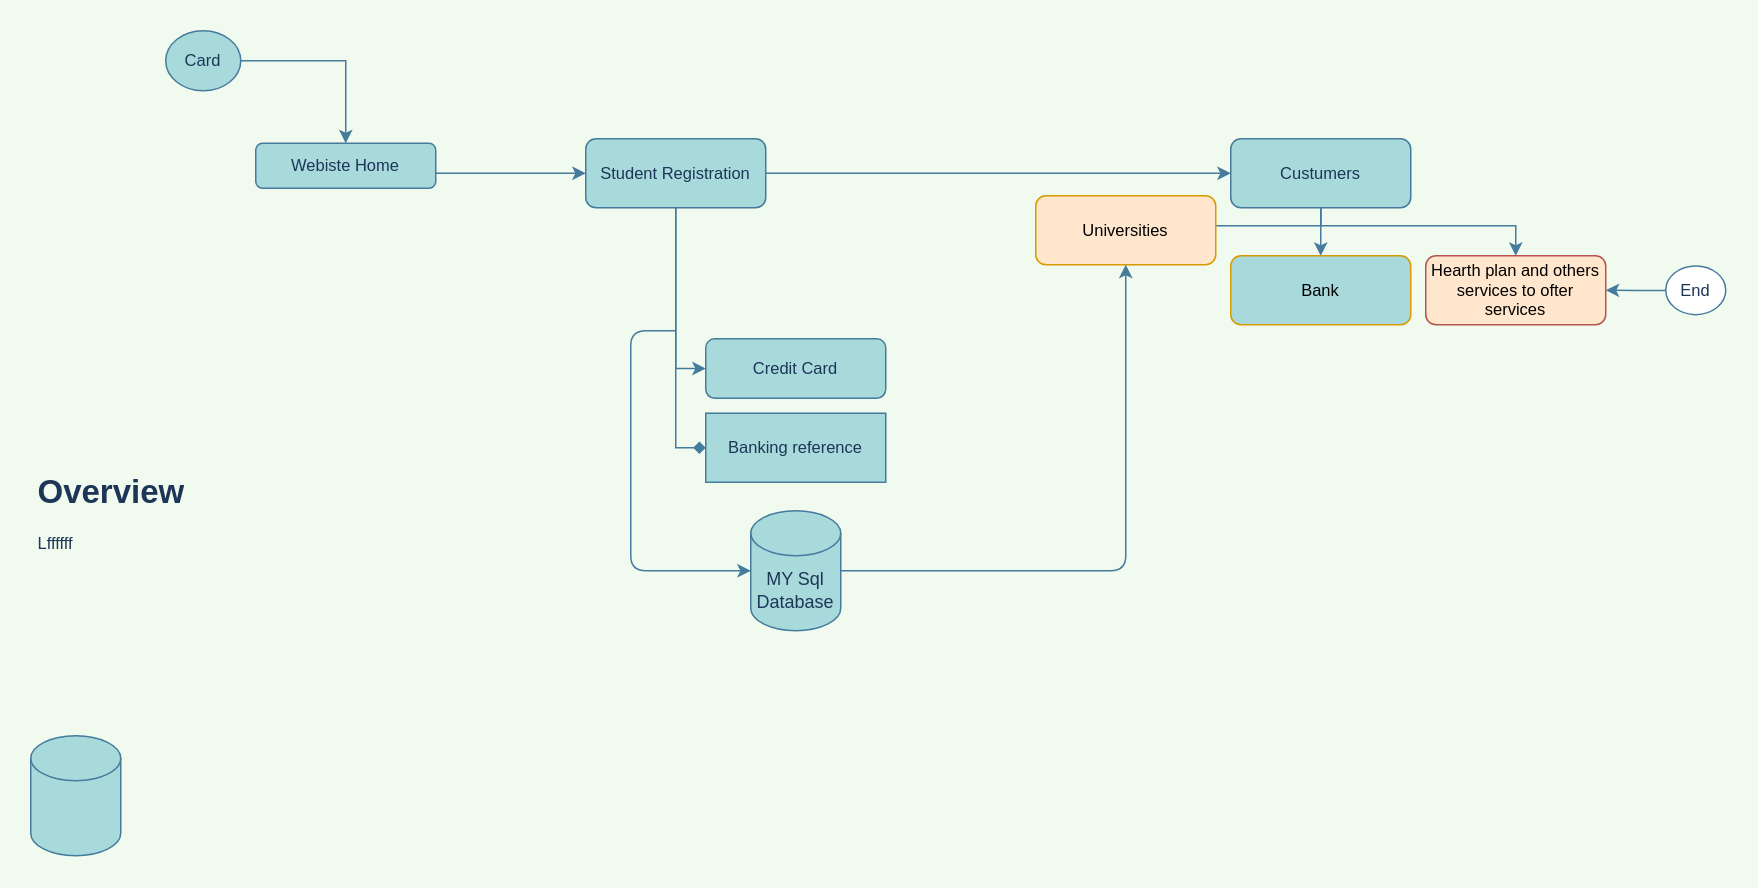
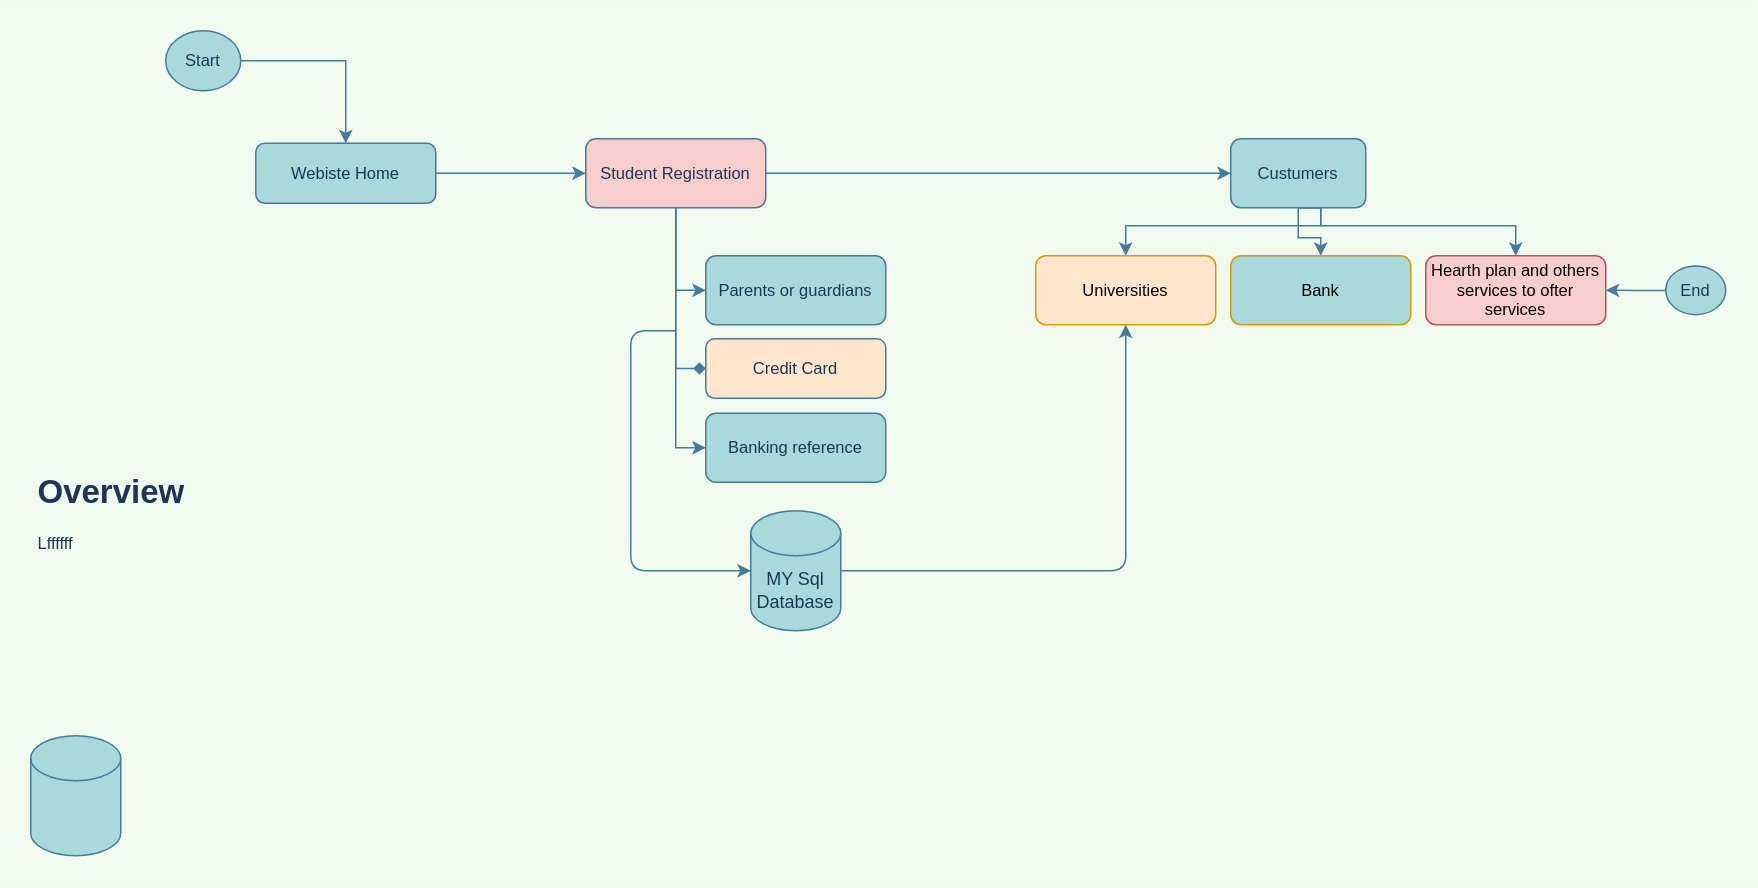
  <mxCell id="0" />
  <mxCell id="1" parent="0" />
  <mxCell id="2" value="" style="edgeStyle=orthogonalEdgeStyle;rounded=0;orthogonalLoop=1;jettySize=auto;html=1;fontSize=11;noEdgeStyle=1;orthogonal=1;labelBackgroundColor=#F1FAEE;strokeColor=#457B9D;fontColor=#1D3557;" edge="1" parent="1" source="3" target="8"><mxGeometry relative="1" as="geometry"><Array as="points"><mxPoint x="302" y="115" /><mxPoint x="378" y="115" /></Array></mxGeometry></mxCell>
- <mxCell id="3" value="Webiste Home" style="rounded=1;whiteSpace=wrap;html=1;fontSize=11;fillColor=#A8DADC;strokeColor=#457B9D;fontColor=#1D3557;" vertex="1" parent="1"><mxGeometry x="170" y="95" width="120" height="30" as="geometry" /></mxCell>
+ <mxCell id="3" value="Webiste Home" style="rounded=1;whiteSpace=wrap;html=1;fontSize=11;fillColor=#A8DADC;strokeColor=#457B9D;fontColor=#1D3557;" vertex="1" parent="1"><mxGeometry x="170" y="95" width="120" height="40" as="geometry" /></mxCell>
  <mxCell id="4" value="" style="edgeStyle=orthogonalEdgeStyle;rounded=0;orthogonalLoop=1;jettySize=auto;html=1;fontSize=11;labelBackgroundColor=#F1FAEE;strokeColor=#457B9D;fontColor=#1D3557;" edge="1" parent="1" source="8" target="18"><mxGeometry relative="1" as="geometry" /></mxCell>
- <mxCell id="6" value="" style="edgeStyle=orthogonalEdgeStyle;rounded=0;orthogonalLoop=1;jettySize=auto;html=1;fontSize=11;entryX=0;entryY=0.5;entryDx=0;entryDy=0;labelBackgroundColor=#F1FAEE;strokeColor=#457B9D;fontColor=#1D3557;" edge="1" parent="1" source="8" target="20"><mxGeometry relative="1" as="geometry" /></mxCell>
- <mxCell id="7" value="" style="edgeStyle=orthogonalEdgeStyle;rounded=0;orthogonalLoop=1;jettySize=auto;html=1;fontSize=11;entryX=0;entryY=0.5;entryDx=0;entryDy=0;labelBackgroundColor=#F1FAEE;strokeColor=#457B9D;fontColor=#1D3557;endArrow=diamond;" edge="1" parent="1" source="8" target="21"><mxGeometry relative="1" as="geometry" /></mxCell>
- <mxCell id="8" value="Student Registration" style="whiteSpace=wrap;html=1;rounded=1;fontSize=11;fillColor=#A8DADC;strokeColor=#457B9D;fontColor=#1D3557;" vertex="1" parent="1"><mxGeometry x="390" y="92" width="120" height="46" as="geometry" /></mxCell>
+ <mxCell id="5" value="" style="edgeStyle=orthogonalEdgeStyle;rounded=0;orthogonalLoop=1;jettySize=auto;html=1;fontSize=11;entryX=0;entryY=0.5;entryDx=0;entryDy=0;labelBackgroundColor=#F1FAEE;strokeColor=#457B9D;fontColor=#1D3557;" edge="1" parent="1" source="8" target="19"><mxGeometry relative="1" as="geometry" /></mxCell>
+ <mxCell id="6" value="" style="edgeStyle=orthogonalEdgeStyle;rounded=0;orthogonalLoop=1;jettySize=auto;html=1;fontSize=11;entryX=0;entryY=0.5;entryDx=0;entryDy=0;labelBackgroundColor=#F1FAEE;strokeColor=#457B9D;fontColor=#1D3557;endArrow=diamond;" edge="1" parent="1" source="8" target="20"><mxGeometry relative="1" as="geometry" /></mxCell>
+ <mxCell id="7" value="" style="edgeStyle=orthogonalEdgeStyle;rounded=0;orthogonalLoop=1;jettySize=auto;html=1;fontSize=11;entryX=0;entryY=0.5;entryDx=0;entryDy=0;labelBackgroundColor=#F1FAEE;strokeColor=#457B9D;fontColor=#1D3557;" edge="1" parent="1" source="8" target="21"><mxGeometry relative="1" as="geometry" /></mxCell>
+ <mxCell id="8" value="Student Registration" style="whiteSpace=wrap;html=1;rounded=1;fontSize=11;fillColor=#f8cecc;strokeColor=#457B9D;fontColor=#1D3557;" vertex="1" parent="1"><mxGeometry x="390" y="92" width="120" height="46" as="geometry" /></mxCell>
  <mxCell id="9" value="" style="edgeStyle=orthogonalEdgeStyle;rounded=0;orthogonalLoop=1;jettySize=auto;html=1;fontSize=11;labelBackgroundColor=#F1FAEE;strokeColor=#457B9D;fontColor=#1D3557;" edge="1" parent="1" source="10" target="3"><mxGeometry relative="1" as="geometry" /></mxCell>
- <mxCell id="10" value="Card" style="ellipse;whiteSpace=wrap;html=1;fontSize=11;fillColor=#A8DADC;strokeColor=#457B9D;fontColor=#1D3557;" vertex="1" parent="1"><mxGeometry x="110" y="20" width="50" height="40" as="geometry" /></mxCell>
+ <mxCell id="10" value="Start" style="ellipse;whiteSpace=wrap;html=1;fontSize=11;fillColor=#A8DADC;strokeColor=#457B9D;fontColor=#1D3557;" vertex="1" parent="1"><mxGeometry x="110" y="20" width="50" height="40" as="geometry" /></mxCell>
  <mxCell id="11" value="" style="edgeStyle=orthogonalEdgeStyle;rounded=0;orthogonalLoop=1;jettySize=auto;html=1;fontSize=11;labelBackgroundColor=#F1FAEE;strokeColor=#457B9D;fontColor=#1D3557;" edge="1" parent="1" source="12" target="24"><mxGeometry relative="1" as="geometry" /></mxCell>
- <mxCell id="12" value="End" style="ellipse;whiteSpace=wrap;html=1;rounded=1;fontSize=11;fillColor=#ffffff;strokeColor=#457B9D;fontColor=#1D3557;" vertex="1" parent="1"><mxGeometry x="1110" y="176.754" width="40" height="32.5" as="geometry" /></mxCell>
+ <mxCell id="12" value="End" style="ellipse;whiteSpace=wrap;html=1;rounded=1;fontSize=11;fillColor=#A8DADC;strokeColor=#457B9D;fontColor=#1D3557;" vertex="1" parent="1"><mxGeometry x="1110" y="176.754" width="40" height="32.5" as="geometry" /></mxCell>
  <mxCell id="13" value="&lt;h1&gt;Overview&lt;/h1&gt;&lt;p&gt;Lffffff&lt;/p&gt;" style="text;html=1;strokeColor=none;fillColor=none;spacing=5;spacingTop=-20;whiteSpace=wrap;overflow=hidden;rounded=0;fontSize=11;fontColor=#1D3557;" vertex="1" parent="1"><mxGeometry y="310" width="190" height="120" as="geometry" x="20" /></mxCell>
  <mxCell id="14" value="" style="shape=cylinder3;whiteSpace=wrap;html=1;boundedLbl=1;backgroundOutline=1;size=15;fontSize=11;fillColor=#A8DADC;strokeColor=#457B9D;fontColor=#1D3557;" vertex="1" parent="1"><mxGeometry y="490" width="60" height="80" as="geometry" x="20" /></mxCell>
  <mxCell id="15" value="" style="edgeStyle=orthogonalEdgeStyle;rounded=0;orthogonalLoop=1;jettySize=auto;html=1;fontSize=11;exitX=0.5;exitY=1;exitDx=0;exitDy=0;labelBackgroundColor=#F1FAEE;strokeColor=#457B9D;fontColor=#1D3557;" edge="1" parent="1" source="18" target="24"><mxGeometry relative="1" as="geometry"><Array as="points"><mxPoint x="880" y="150" /><mxPoint x="1010" y="150" /></Array></mxGeometry></mxCell>
  <mxCell id="16" value="" style="edgeStyle=orthogonalEdgeStyle;rounded=0;orthogonalLoop=1;jettySize=auto;html=1;fontSize=11;labelBackgroundColor=#F1FAEE;strokeColor=#457B9D;fontColor=#1D3557;" edge="1" parent="1" source="18" target="23"><mxGeometry relative="1" as="geometry" /></mxCell>
  <mxCell id="17" value="" style="edgeStyle=orthogonalEdgeStyle;rounded=0;orthogonalLoop=1;jettySize=auto;html=1;fontSize=11;entryX=0.5;entryY=0;entryDx=0;entryDy=0;exitX=0.5;exitY=1;exitDx=0;exitDy=0;labelBackgroundColor=#F1FAEE;strokeColor=#457B9D;fontColor=#1D3557;" edge="1" parent="1" source="18" target="22"><mxGeometry relative="1" as="geometry"><Array as="points"><mxPoint x="880" y="150" /><mxPoint x="750" y="150" /></Array></mxGeometry></mxCell>
- <mxCell id="18" value="Custumers" style="whiteSpace=wrap;html=1;rounded=1;fontSize=11;fillColor=#A8DADC;strokeColor=#457B9D;fontColor=#1D3557;" vertex="1" parent="1"><mxGeometry x="820" y="92" width="120" height="46" as="geometry" /></mxCell>
- <mxCell id="20" value="Credit Card" style="whiteSpace=wrap;html=1;rounded=1;fontSize=11;fillColor=#A8DADC;strokeColor=#457B9D;fontColor=#1D3557;" vertex="1" parent="1"><mxGeometry x="470" y="225.37" width="120" height="39.63" as="geometry" /></mxCell>
- <mxCell id="21" value="Banking reference" style="whiteSpace=wrap;html=1;fontSize=11;fillColor=#A8DADC;strokeColor=#457B9D;fontColor=#1D3557;rounded=0;" vertex="1" parent="1"><mxGeometry x="470" y="275" width="120" height="46" as="geometry" /></mxCell>
- <mxCell id="22" value="Universities" style="whiteSpace=wrap;html=1;rounded=1;fontSize=11;fillColor=#ffe6cc;strokeColor=#d79b00;" vertex="1" parent="1"><mxGeometry x="690" y="130" width="120" height="46" as="geometry" /></mxCell>
+ <mxCell id="18" value="Custumers" style="whiteSpace=wrap;html=1;rounded=1;fontSize=11;fillColor=#A8DADC;strokeColor=#457B9D;fontColor=#1D3557;" vertex="1" parent="1"><mxGeometry x="820" y="92" width="90" height="46" as="geometry" /></mxCell>
+ <mxCell id="19" value="Parents or guardians" style="whiteSpace=wrap;html=1;rounded=1;fontSize=11;fillColor=#A8DADC;strokeColor=#457B9D;fontColor=#1D3557;" vertex="1" parent="1"><mxGeometry x="470" y="170" width="120" height="46" as="geometry" /></mxCell>
+ <mxCell id="20" value="Credit Card" style="whiteSpace=wrap;html=1;rounded=1;fontSize=11;fillColor=#ffe6cc;strokeColor=#457B9D;fontColor=#1D3557;" vertex="1" parent="1"><mxGeometry x="470" y="225.37" width="120" height="39.63" as="geometry" /></mxCell>
+ <mxCell id="21" value="Banking reference" style="whiteSpace=wrap;html=1;rounded=1;fontSize=11;fillColor=#A8DADC;strokeColor=#457B9D;fontColor=#1D3557;" vertex="1" parent="1"><mxGeometry x="470" y="275" width="120" height="46" as="geometry" /></mxCell>
+ <mxCell id="22" value="Universities" style="whiteSpace=wrap;html=1;rounded=1;fontSize=11;fillColor=#ffe6cc;strokeColor=#d79b00;" vertex="1" parent="1"><mxGeometry x="690" y="170" width="120" height="46" as="geometry" /></mxCell>
  <mxCell id="23" value="Bank" style="whiteSpace=wrap;html=1;rounded=1;fontSize=11;fillColor=#a8dadc;strokeColor=#d79b00;" vertex="1" parent="1"><mxGeometry x="820" y="170" width="120" height="46" as="geometry" /></mxCell>
- <mxCell id="24" value="Hearth plan and others services to ofter services" style="whiteSpace=wrap;html=1;rounded=1;fontSize=11;fillColor=#ffe6cc;strokeColor=#b85450;" vertex="1" parent="1"><mxGeometry x="950" y="170" width="120" height="46" as="geometry" /></mxCell>
+ <mxCell id="24" value="Hearth plan and others services to ofter services" style="whiteSpace=wrap;html=1;rounded=1;fontSize=11;fillColor=#f8cecc;strokeColor=#b85450;" vertex="1" parent="1"><mxGeometry x="950" y="170" width="120" height="46" as="geometry" /></mxCell>
  <mxCell id="25" value="MY Sql Database" style="shape=cylinder3;whiteSpace=wrap;html=1;boundedLbl=1;backgroundOutline=1;size=15;rounded=0;sketch=0;fontColor=#1D3557;strokeColor=#457B9D;fillColor=#A8DADC;" vertex="1" parent="1"><mxGeometry x="500" y="340" width="60" height="80" as="geometry" /></mxCell>
  <mxCell id="26" value="" style="edgeStyle=elbowEdgeStyle;elbow=horizontal;endArrow=classic;html=1;rounded=1;sketch=0;fontColor=#1D3557;strokeColor=#457B9D;fillColor=#A8DADC;curved=0;entryX=0;entryY=0.5;entryDx=0;entryDy=0;entryPerimeter=0;" edge="1" parent="1" target="25"><mxGeometry width="50" height="50" relative="1" as="geometry"><mxPoint x="450" y="220" as="sourcePoint" /><mxPoint x="640" y="170" as="targetPoint" /><Array as="points"><mxPoint x="420" y="260" /></Array></mxGeometry></mxCell>
  <mxCell id="27" value="" style="edgeStyle=elbowEdgeStyle;elbow=vertical;endArrow=classic;html=1;rounded=1;sketch=0;fontColor=#1D3557;strokeColor=#457B9D;fillColor=#A8DADC;curved=0;exitX=1;exitY=0.5;exitDx=0;exitDy=0;exitPerimeter=0;entryX=0.5;entryY=1;entryDx=0;entryDy=0;" edge="1" parent="1" source="25" target="22"><mxGeometry width="50" height="50" relative="1" as="geometry"><mxPoint x="570" y="402.5" as="sourcePoint" /><mxPoint x="890" y="226" as="targetPoint" /><Array as="points"><mxPoint x="660" y="380" /></Array></mxGeometry></mxCell>
